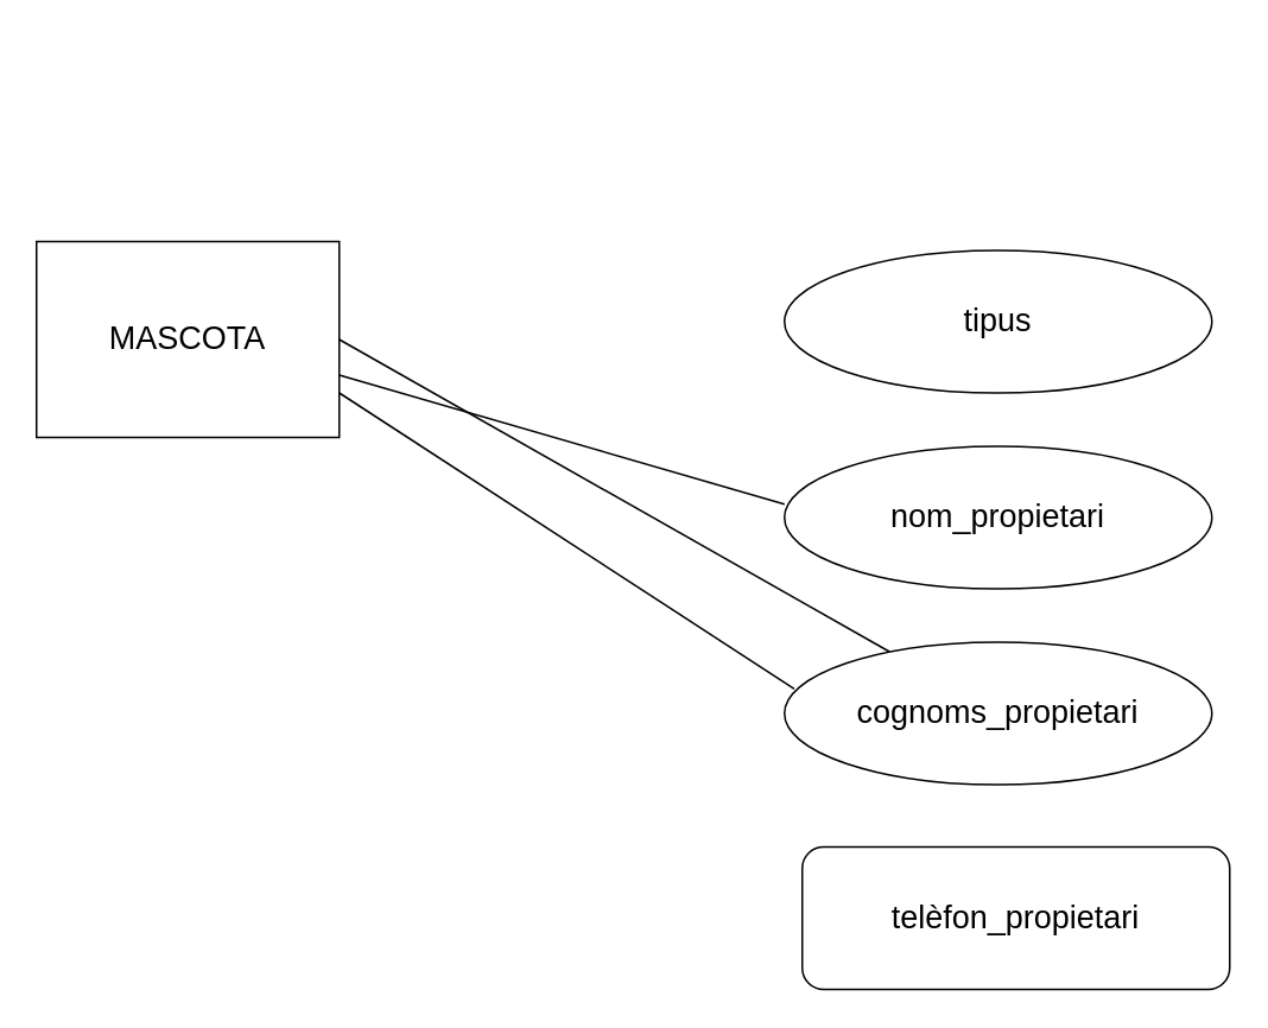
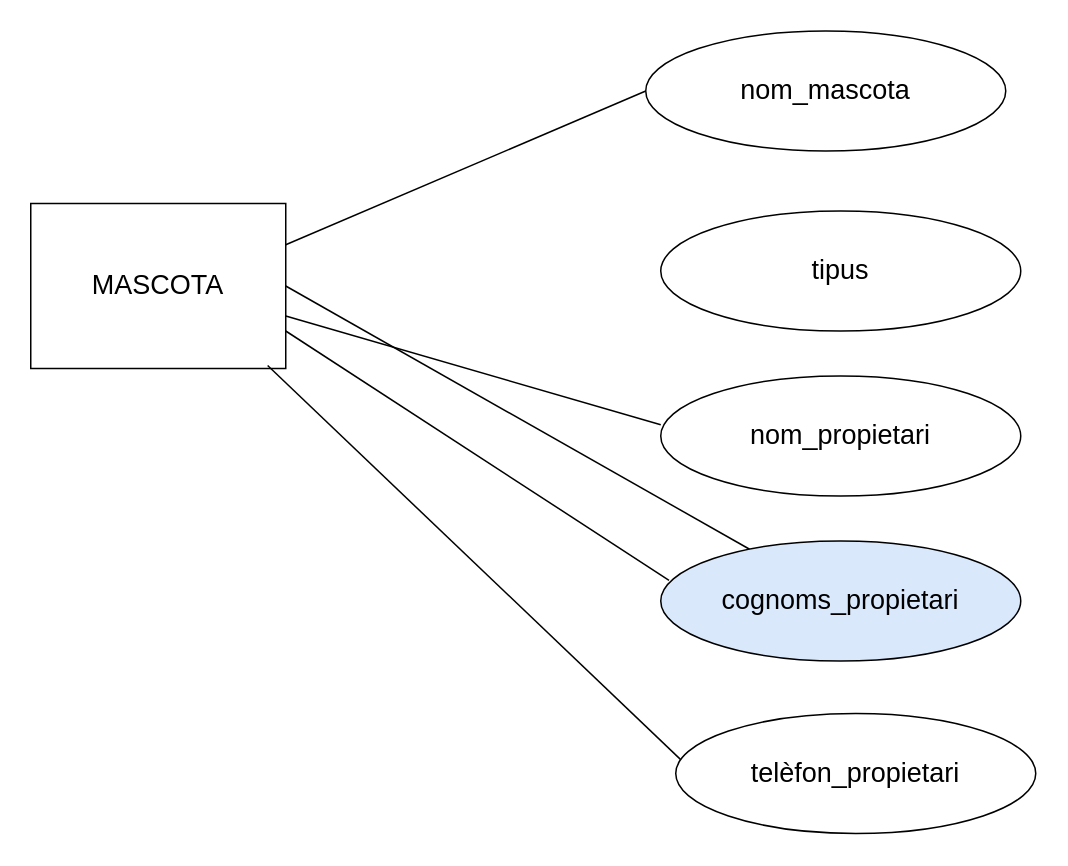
  <mxCell id="0" />
  <mxCell id="1" parent="0" />
  <mxCell id="2" value="&lt;font style=&quot;font-size: 18px;&quot;&gt;MASCOTA&lt;/font&gt;" style="rounded=0;whiteSpace=wrap;html=1;" parent="1" vertex="1"><mxGeometry x="20" y="135" width="170" height="110" as="geometry" /></mxCell>
+ <mxCell id="3" value="" style="endArrow=none;html=1;rounded=0;entryX=0;entryY=0.5;entryDx=0;entryDy=0;exitX=1;exitY=0.25;exitDx=0;exitDy=0;" parent="1" source="2" target="4" edge="1"><mxGeometry width="50" height="50" relative="1" as="geometry"><mxPoint x="200" y="90" as="sourcePoint" /><mxPoint x="320" y="60" as="targetPoint" /></mxGeometry></mxCell>
+ <mxCell id="4" value="&lt;font style=&quot;font-size: 18px;&quot;&gt;nom_mascota&lt;/font&gt;" style="ellipse;whiteSpace=wrap;html=1;" parent="1" vertex="1"><mxGeometry x="430" y="20" width="240" height="80" as="geometry" /></mxCell>
  <mxCell id="5" value="" style="endArrow=none;html=1;rounded=0;exitX=1;exitY=0.5;exitDx=0;exitDy=0;" parent="1" source="2" target="10" edge="1"><mxGeometry width="50" height="50" relative="1" as="geometry"><mxPoint x="210" y="330" as="sourcePoint" /><mxPoint x="310" y="210" as="targetPoint" /></mxGeometry></mxCell>
  <mxCell id="6" value="&lt;font style=&quot;font-size: 18px;&quot;&gt;tipus&lt;/font&gt;" style="ellipse;whiteSpace=wrap;html=1;" parent="1" vertex="1"><mxGeometry x="440" y="140" width="240" height="80" as="geometry" /></mxCell>
  <mxCell id="7" value="" style="endArrow=none;html=1;rounded=0;exitX=1;exitY=0.75;exitDx=0;exitDy=0;entryX=0;entryY=0.5;entryDx=0;entryDy=0;" parent="1" edge="1"><mxGeometry width="50" height="50" relative="1" as="geometry"><mxPoint x="190" y="210" as="sourcePoint" /><mxPoint x="440" y="282.5" as="targetPoint" /></mxGeometry></mxCell>
  <mxCell id="8" value="&lt;font style=&quot;font-size: 18px;&quot;&gt;nom_propietari&lt;/font&gt;" style="ellipse;whiteSpace=wrap;html=1;" parent="1" vertex="1"><mxGeometry x="440" y="250" width="240" height="80" as="geometry" /></mxCell>
  <mxCell id="9" value="" style="endArrow=none;html=1;rounded=0;entryX=0.023;entryY=0.64;entryDx=0;entryDy=0;entryPerimeter=0;exitX=1;exitY=1;exitDx=0;exitDy=0;" parent="1" edge="1"><mxGeometry width="50" height="50" relative="1" as="geometry"><mxPoint x="190" y="220" as="sourcePoint" /><mxPoint x="445.52" y="386.2" as="targetPoint" /></mxGeometry></mxCell>
- <mxCell id="10" value="&lt;font style=&quot;font-size: 18px;&quot;&gt;cognoms_propietari&lt;/font&gt;" style="ellipse;whiteSpace=wrap;html=1;" parent="1" vertex="1"><mxGeometry x="440" y="360" width="240" height="80" as="geometry" /></mxCell>
- <mxCell id="12" value="&lt;font style=&quot;font-size: 18px;&quot;&gt;telèfon_propietari&lt;/font&gt;" style="whiteSpace=wrap;html=1;rounded=1;" parent="1" vertex="1"><mxGeometry x="450" y="475" width="240" height="80" as="geometry" /></mxCell>
+ <mxCell id="10" value="&lt;font style=&quot;font-size: 18px;&quot;&gt;cognoms_propietari&lt;/font&gt;" style="ellipse;whiteSpace=wrap;html=1;fillColor=#dae8fc;" parent="1" vertex="1"><mxGeometry x="440" y="360" width="240" height="80" as="geometry" /></mxCell>
+ <mxCell id="11" value="" style="endArrow=none;html=1;rounded=0;entryX=0.013;entryY=0.382;entryDx=0;entryDy=0;entryPerimeter=0;exitX=0.929;exitY=0.982;exitDx=0;exitDy=0;exitPerimeter=0;" parent="1" target="12" edge="1" source="2"><mxGeometry width="50" height="50" relative="1" as="geometry"><mxPoint x="190" y="250" as="sourcePoint" /><mxPoint x="320" y="505" as="targetPoint" /></mxGeometry></mxCell>
+ <mxCell id="12" value="&lt;font style=&quot;font-size: 18px;&quot;&gt;telèfon_propietari&lt;/font&gt;" style="ellipse;whiteSpace=wrap;html=1;" parent="1" vertex="1"><mxGeometry x="450" y="475" width="240" height="80" as="geometry" /></mxCell>
